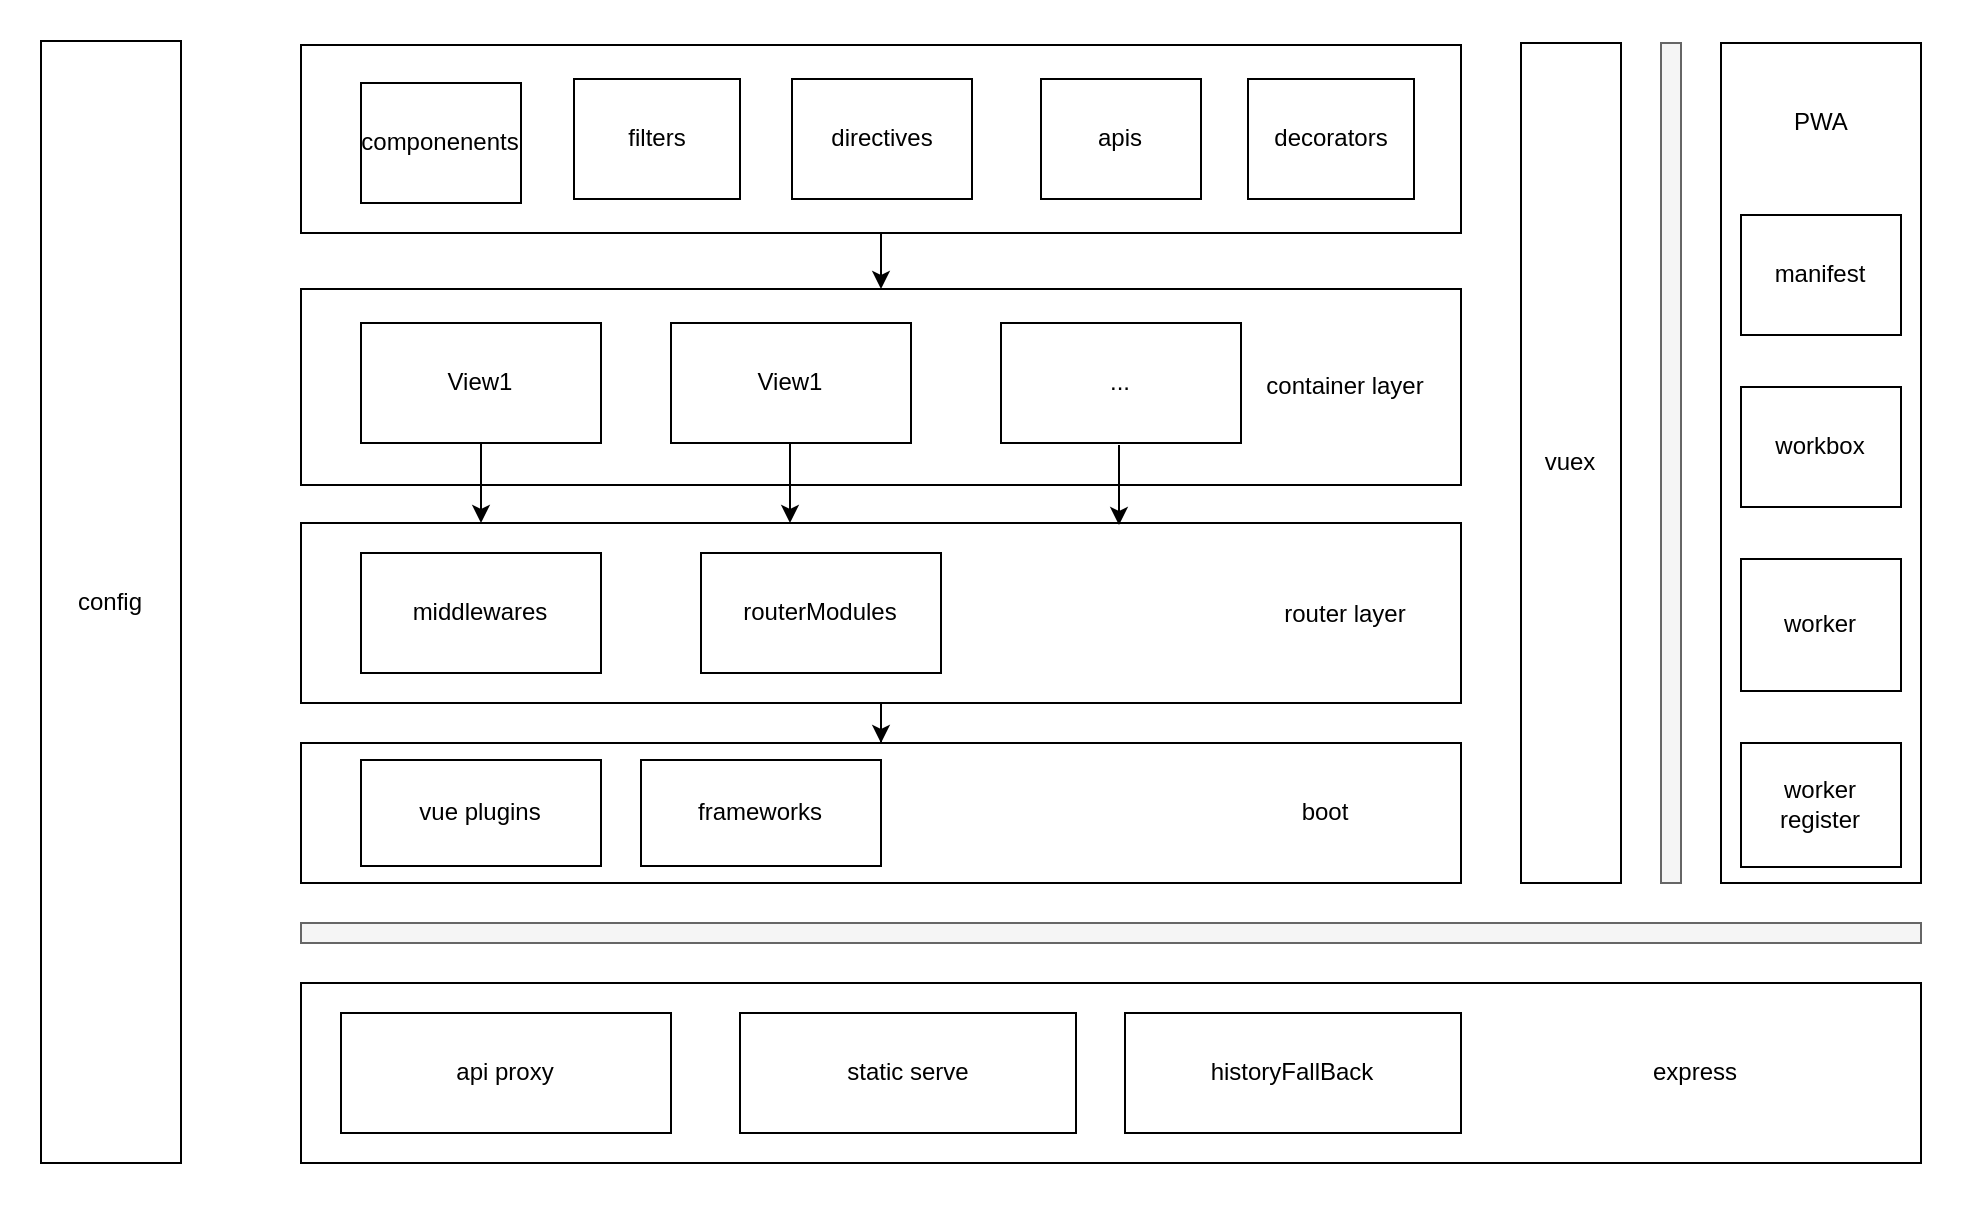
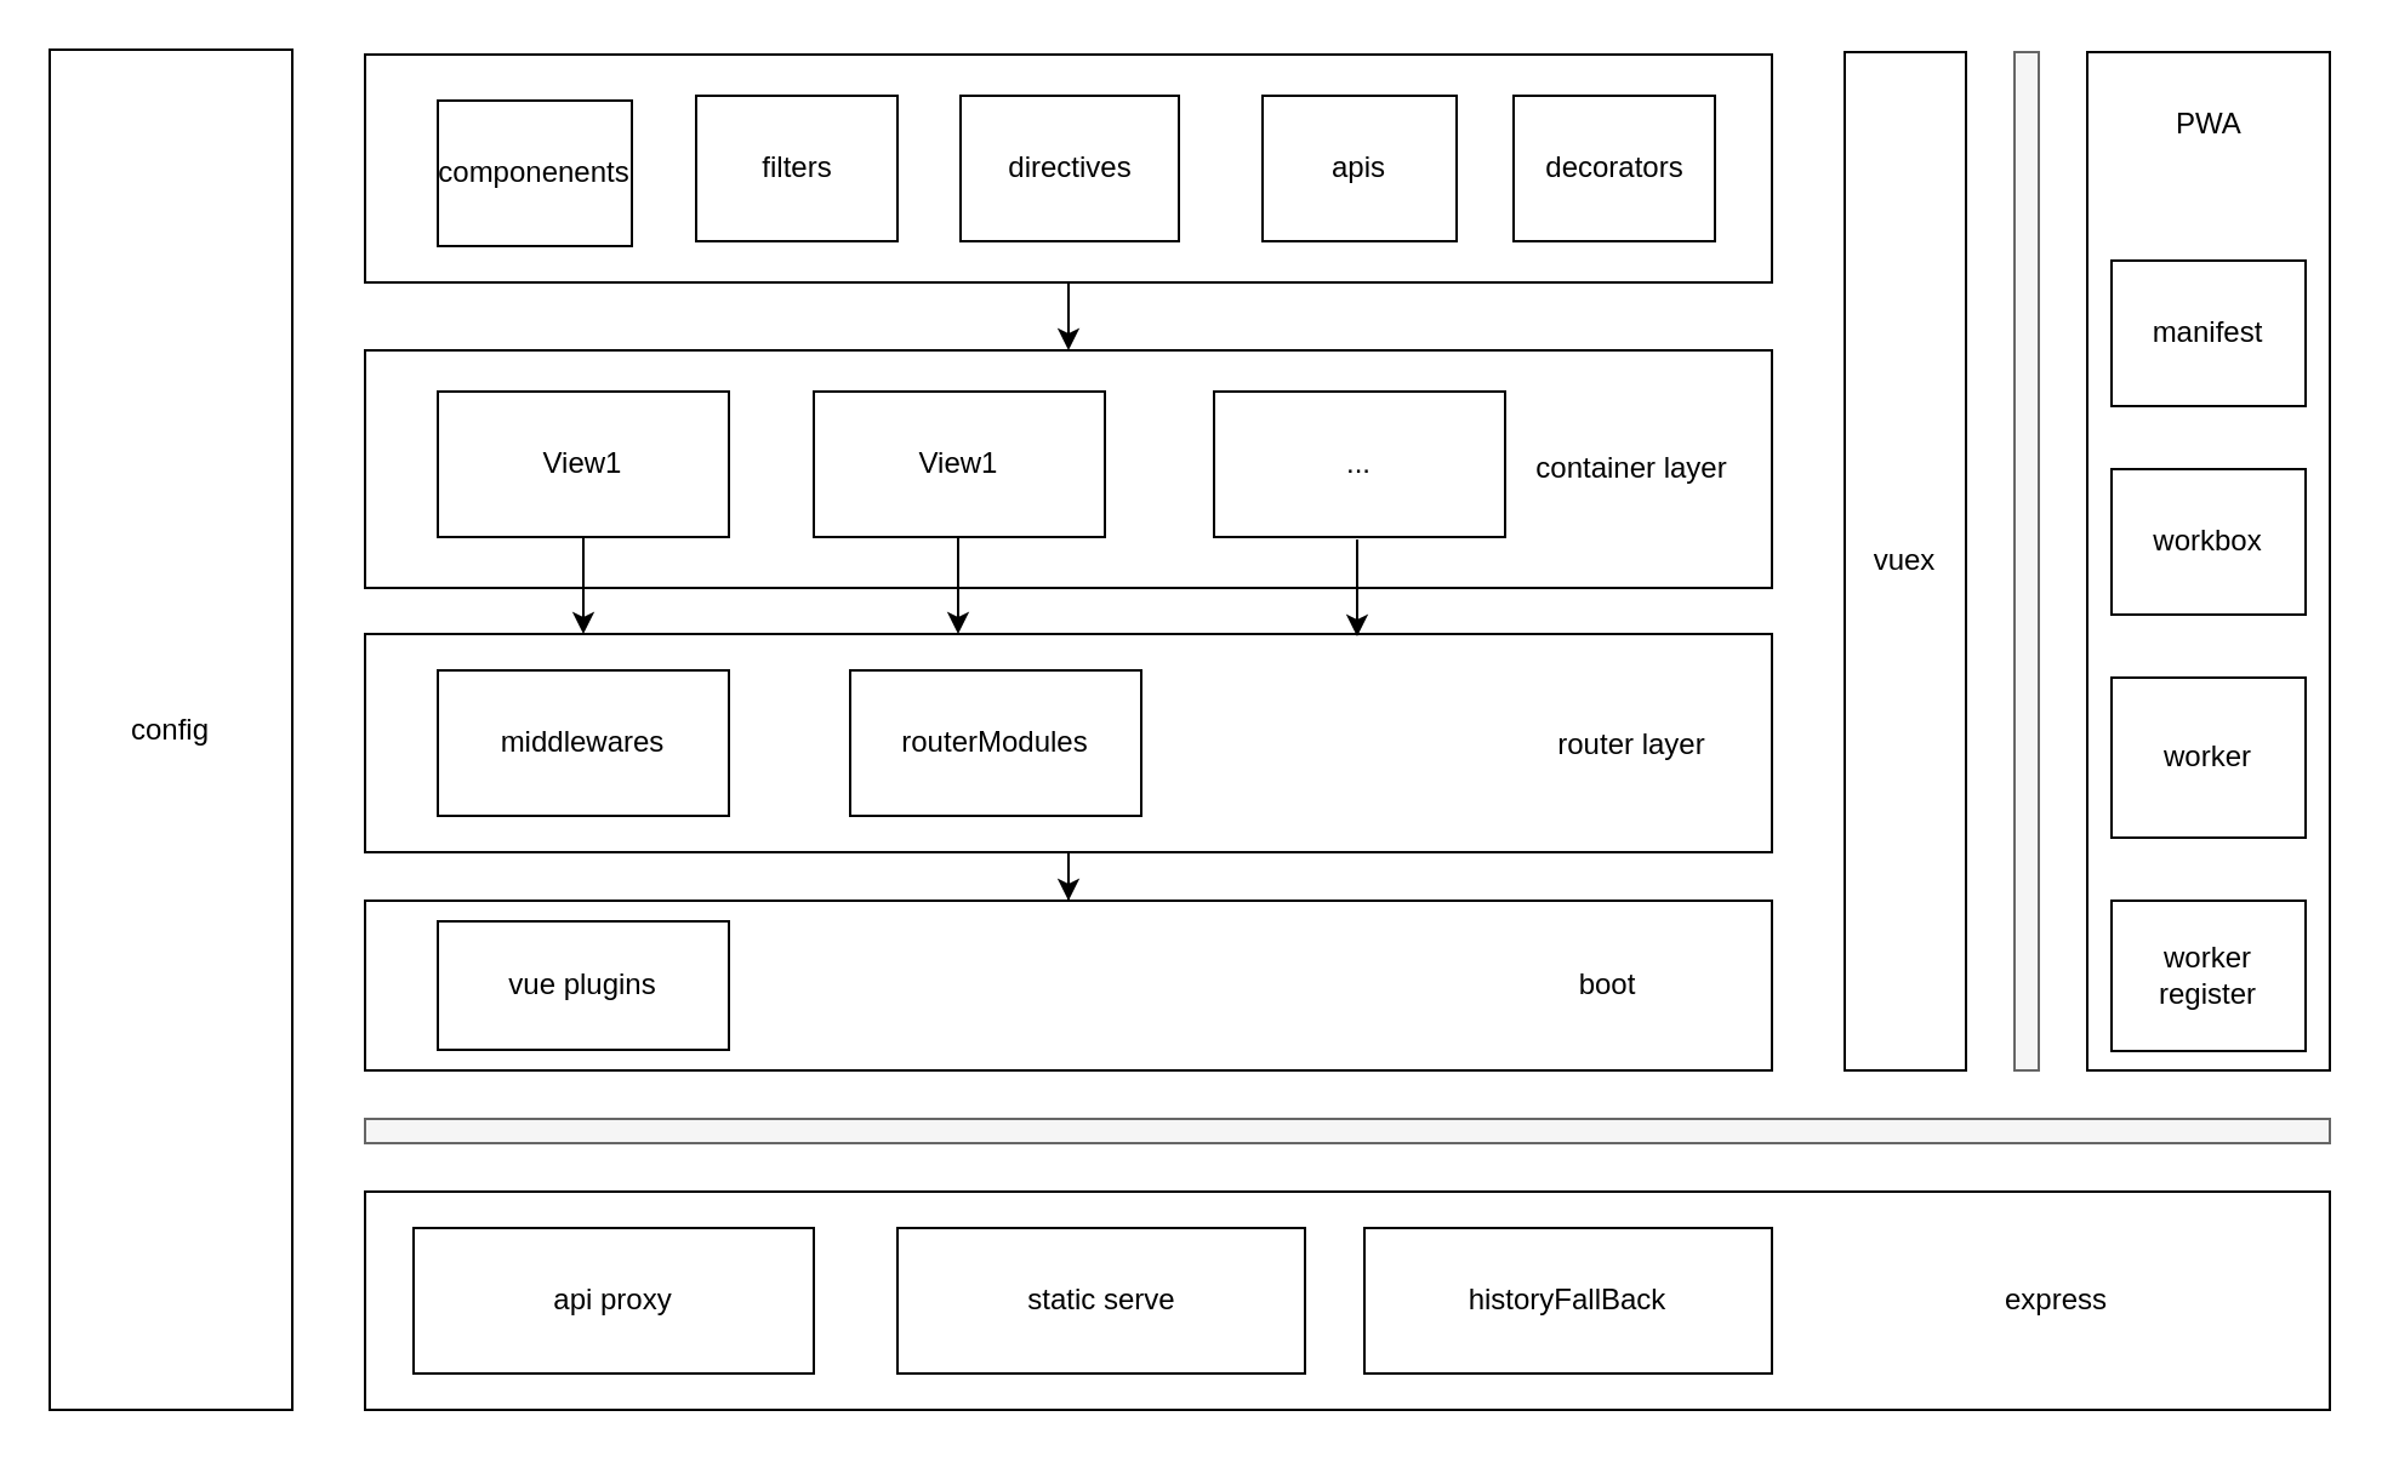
  <mxCell id="0" />
  <mxCell id="1" parent="0" />
  <mxCell id="2" value="" style="rounded=0;whiteSpace=wrap;html=1;" vertex="1" parent="1"><mxGeometry x="150" y="144" width="580" height="98" as="geometry" /></mxCell>
  <mxCell id="3" value="" style="rounded=0;whiteSpace=wrap;html=1;" vertex="1" parent="1"><mxGeometry x="150" y="491" width="810" height="90" as="geometry" /></mxCell>
  <mxCell id="4" value="" style="rounded=0;whiteSpace=wrap;html=1;fillColor=#f5f5f5;strokeColor=#666666;fontColor=#333333;" vertex="1" parent="1"><mxGeometry x="150" y="461" width="810" height="10" as="geometry" /></mxCell>
  <mxCell id="5" value="api proxy" style="rounded=0;whiteSpace=wrap;html=1;" vertex="1" parent="1"><mxGeometry x="170" y="506" width="165" height="60" as="geometry" /></mxCell>
  <mxCell id="6" value="historyFallBack" style="rounded=0;whiteSpace=wrap;html=1;" vertex="1" parent="1"><mxGeometry x="562" y="506" width="168" height="60" as="geometry" /></mxCell>
  <mxCell id="7" value="static serve" style="rounded=0;whiteSpace=wrap;html=1;" vertex="1" parent="1"><mxGeometry x="369.5" y="506" width="168" height="60" as="geometry" /></mxCell>
  <mxCell id="8" value="" style="rounded=0;whiteSpace=wrap;html=1;" vertex="1" parent="1"><mxGeometry x="150" y="371" width="580" height="70" as="geometry" /></mxCell>
  <mxCell id="9" style="edgeStyle=orthogonalEdgeStyle;rounded=0;orthogonalLoop=1;jettySize=auto;html=1;" edge="1" parent="1" source="10" target="8"><mxGeometry relative="1" as="geometry" /></mxCell>
  <mxCell id="10" value="" style="rounded=0;whiteSpace=wrap;html=1;" vertex="1" parent="1"><mxGeometry x="150" y="261" width="580" height="90" as="geometry" /></mxCell>
  <mxCell id="11" value="middlewares" style="rounded=0;whiteSpace=wrap;html=1;" vertex="1" parent="1"><mxGeometry x="180" y="276" width="120" height="60" as="geometry" /></mxCell>
  <mxCell id="12" value="routerModules" style="rounded=0;whiteSpace=wrap;html=1;" vertex="1" parent="1"><mxGeometry x="350" y="276" width="120" height="60" as="geometry" /></mxCell>
  <mxCell id="13" style="edgeStyle=orthogonalEdgeStyle;rounded=0;orthogonalLoop=1;jettySize=auto;html=1;" edge="1" parent="1" source="14" target="10"><mxGeometry relative="1" as="geometry"><Array as="points"><mxPoint x="240" y="261" /><mxPoint x="240" y="261" /></Array></mxGeometry></mxCell>
  <mxCell id="14" value="View1" style="rounded=0;whiteSpace=wrap;html=1;" vertex="1" parent="1"><mxGeometry x="180" y="161" width="120" height="60" as="geometry" /></mxCell>
  <mxCell id="15" value="View1" style="rounded=0;whiteSpace=wrap;html=1;" vertex="1" parent="1"><mxGeometry x="335" y="161" width="120" height="60" as="geometry" /></mxCell>
  <mxCell id="16" value="..." style="rounded=0;whiteSpace=wrap;html=1;" vertex="1" parent="1"><mxGeometry x="500" y="161" width="120" height="60" as="geometry" /></mxCell>
  <mxCell id="17" style="edgeStyle=orthogonalEdgeStyle;rounded=0;orthogonalLoop=1;jettySize=auto;html=1;" edge="1" parent="1" source="18" target="2"><mxGeometry relative="1" as="geometry" /></mxCell>
  <mxCell id="18" value="" style="rounded=0;whiteSpace=wrap;html=1;" vertex="1" parent="1"><mxGeometry x="150" y="22" width="580" height="94" as="geometry" /></mxCell>
  <mxCell id="19" value="componenents" style="rounded=0;whiteSpace=wrap;html=1;" vertex="1" parent="1"><mxGeometry x="180" y="41" width="80" height="60" as="geometry" /></mxCell>
  <mxCell id="20" value="filters" style="rounded=0;whiteSpace=wrap;html=1;" vertex="1" parent="1"><mxGeometry x="286.5" y="39" width="83" height="60" as="geometry" /></mxCell>
  <mxCell id="21" value="directives" style="rounded=0;whiteSpace=wrap;html=1;" vertex="1" parent="1"><mxGeometry x="395.5" y="39" width="90" height="60" as="geometry" /></mxCell>
  <mxCell id="22" value="apis" style="rounded=0;whiteSpace=wrap;html=1;" vertex="1" parent="1"><mxGeometry x="520" y="39" width="80" height="60" as="geometry" /></mxCell>
- <mxCell id="23" value="config" style="rounded=0;whiteSpace=wrap;html=1;" vertex="1" parent="1"><mxGeometry x="20" y="20" width="70" height="561" as="geometry" /></mxCell>
+ <mxCell id="23" value="config" style="rounded=0;whiteSpace=wrap;html=1;" vertex="1" parent="1"><mxGeometry x="20" y="20" width="100" height="561" as="geometry" /></mxCell>
  <mxCell id="24" value="vuex" style="rounded=0;whiteSpace=wrap;html=1;" vertex="1" parent="1"><mxGeometry x="760" y="21" width="50" height="420" as="geometry" /></mxCell>
  <mxCell id="25" value="decorators" style="rounded=0;whiteSpace=wrap;html=1;" vertex="1" parent="1"><mxGeometry x="623.5" y="39" width="83" height="60" as="geometry" /></mxCell>
  <mxCell id="26" value="router layer" style="text;html=1;strokeColor=none;fillColor=none;align=center;verticalAlign=middle;whiteSpace=wrap;rounded=0;" vertex="1" parent="1"><mxGeometry x="630" y="297" width="85" height="20" as="geometry" /></mxCell>
  <mxCell id="27" value="container layer" style="text;html=1;strokeColor=none;fillColor=none;align=center;verticalAlign=middle;whiteSpace=wrap;rounded=0;" vertex="1" parent="1"><mxGeometry x="630" y="183" width="85" height="20" as="geometry" /></mxCell>
  <mxCell id="28" style="edgeStyle=orthogonalEdgeStyle;rounded=0;orthogonalLoop=1;jettySize=auto;html=1;" edge="1" parent="1"><mxGeometry relative="1" as="geometry"><mxPoint x="394.5" y="221" as="sourcePoint" /><mxPoint x="394.5" y="261" as="targetPoint" /><Array as="points"><mxPoint x="394.5" y="261" /><mxPoint x="394.5" y="261" /></Array></mxGeometry></mxCell>
  <mxCell id="29" style="edgeStyle=orthogonalEdgeStyle;rounded=0;orthogonalLoop=1;jettySize=auto;html=1;" edge="1" parent="1"><mxGeometry relative="1" as="geometry"><mxPoint x="559" y="222" as="sourcePoint" /><mxPoint x="559" y="262" as="targetPoint" /><Array as="points"><mxPoint x="559" y="262" /><mxPoint x="559" y="262" /></Array></mxGeometry></mxCell>
  <mxCell id="30" value="express" style="text;html=1;strokeColor=none;fillColor=none;align=center;verticalAlign=middle;whiteSpace=wrap;rounded=0;" vertex="1" parent="1"><mxGeometry x="735" y="526" width="225" height="20" as="geometry" /></mxCell>
  <mxCell id="31" value="vue plugins" style="rounded=0;whiteSpace=wrap;html=1;" vertex="1" parent="1"><mxGeometry x="180" y="379.5" width="120" height="53" as="geometry" /></mxCell>
  <mxCell id="32" value="boot" style="text;html=1;strokeColor=none;fillColor=none;align=center;verticalAlign=middle;whiteSpace=wrap;rounded=0;" vertex="1" parent="1"><mxGeometry x="620" y="396" width="85" height="20" as="geometry" /></mxCell>
- <mxCell id="33" value="frameworks" style="rounded=0;whiteSpace=wrap;html=1;" vertex="1" parent="1"><mxGeometry x="320" y="379.5" width="120" height="53" as="geometry" /></mxCell>
  <mxCell id="34" value="" style="rounded=0;whiteSpace=wrap;html=1;fillColor=#f5f5f5;strokeColor=#666666;fontColor=#333333;" vertex="1" parent="1"><mxGeometry x="830" y="21" width="10" height="420" as="geometry" /></mxCell>
  <mxCell id="35" value="" style="rounded=0;whiteSpace=wrap;html=1;" vertex="1" parent="1"><mxGeometry x="860" y="21" width="100" height="420" as="geometry" /></mxCell>
  <mxCell id="36" value="worker register" style="rounded=0;whiteSpace=wrap;html=1;" vertex="1" parent="1"><mxGeometry x="870" y="371" width="80" height="62" as="geometry" /></mxCell>
  <mxCell id="37" value="worker" style="rounded=0;whiteSpace=wrap;html=1;" vertex="1" parent="1"><mxGeometry x="870" y="279" width="80" height="66" as="geometry" /></mxCell>
  <mxCell id="38" value="workbox" style="rounded=0;whiteSpace=wrap;html=1;" vertex="1" parent="1"><mxGeometry x="870" y="193" width="80" height="60" as="geometry" /></mxCell>
  <mxCell id="39" value="manifest" style="rounded=0;whiteSpace=wrap;html=1;" vertex="1" parent="1"><mxGeometry x="870" y="107" width="80" height="60" as="geometry" /></mxCell>
- <mxCell id="40" value="PWA" style="text;html=1;strokeColor=none;fillColor=none;align=center;verticalAlign=middle;whiteSpace=wrap;rounded=0;" vertex="1" parent="1"><mxGeometry x="867.5" y="51" width="85" height="20" as="geometry" /></mxCell>
+ <mxCell id="40" value="PWA" style="text;html=1;strokeColor=none;fillColor=none;align=center;verticalAlign=middle;whiteSpace=wrap;rounded=0;" vertex="1" parent="1"><mxGeometry x="867.5" y="41" width="85" height="20" as="geometry" /></mxCell>
